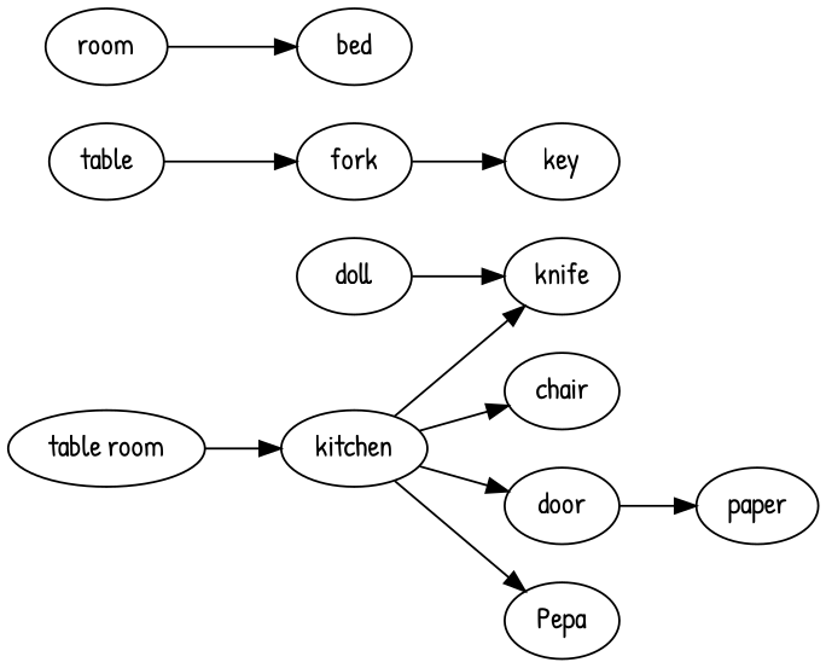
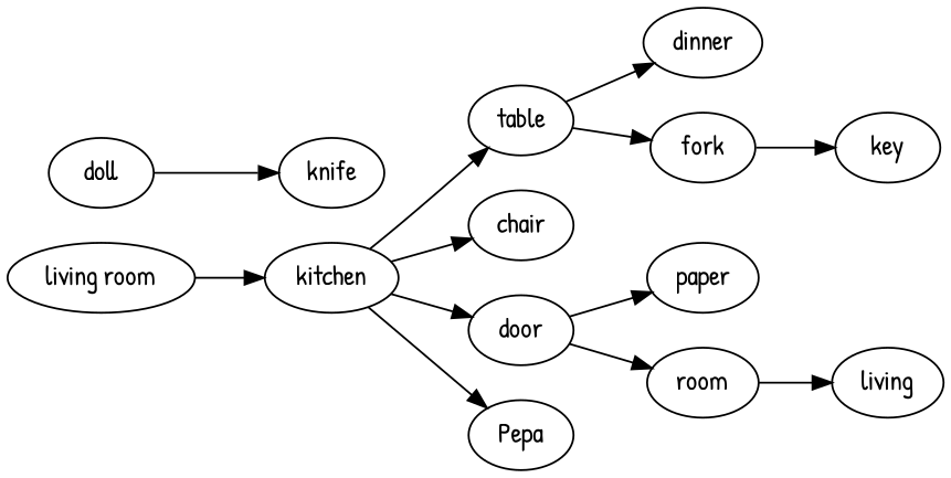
  digraph {
    fontname="Patrick Hand"
    rankdir=LR
    node [fontname="Patrick Hand"]
    edge [fontname="Patrick Hand"]
    kitchen
    table
    chair
    door
    Pepa
+   dinner
    fork
-   "living room" [label="table room"]
+   "living room"
    paper
    n10 [label=room]
    key
-   bed
+   bed [label=living]
    doll
    knife
-   kitchen -> knife
+   kitchen -> table
    kitchen -> chair
    kitchen -> door
    kitchen -> Pepa
+   table -> dinner
    table -> fork
    door -> paper
+   door -> n10
    fork -> key
    "living room" -> kitchen
    n10 -> bed
    doll -> knife
  }
